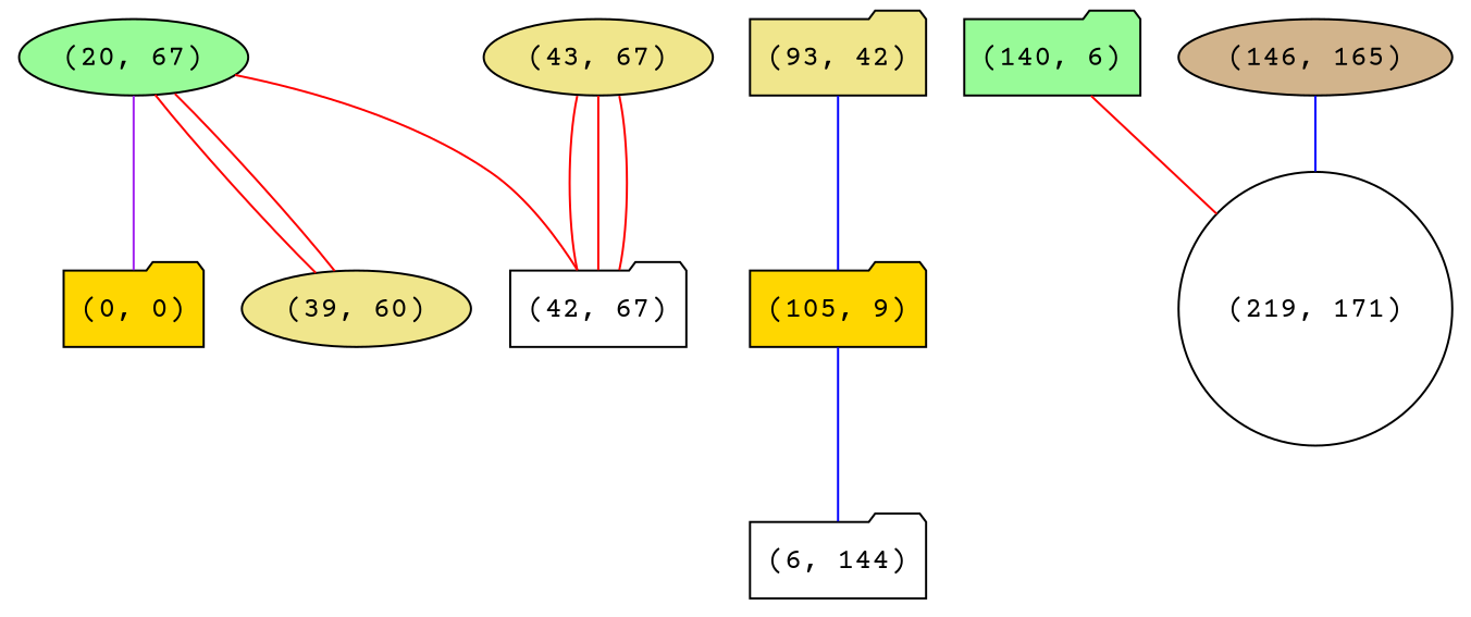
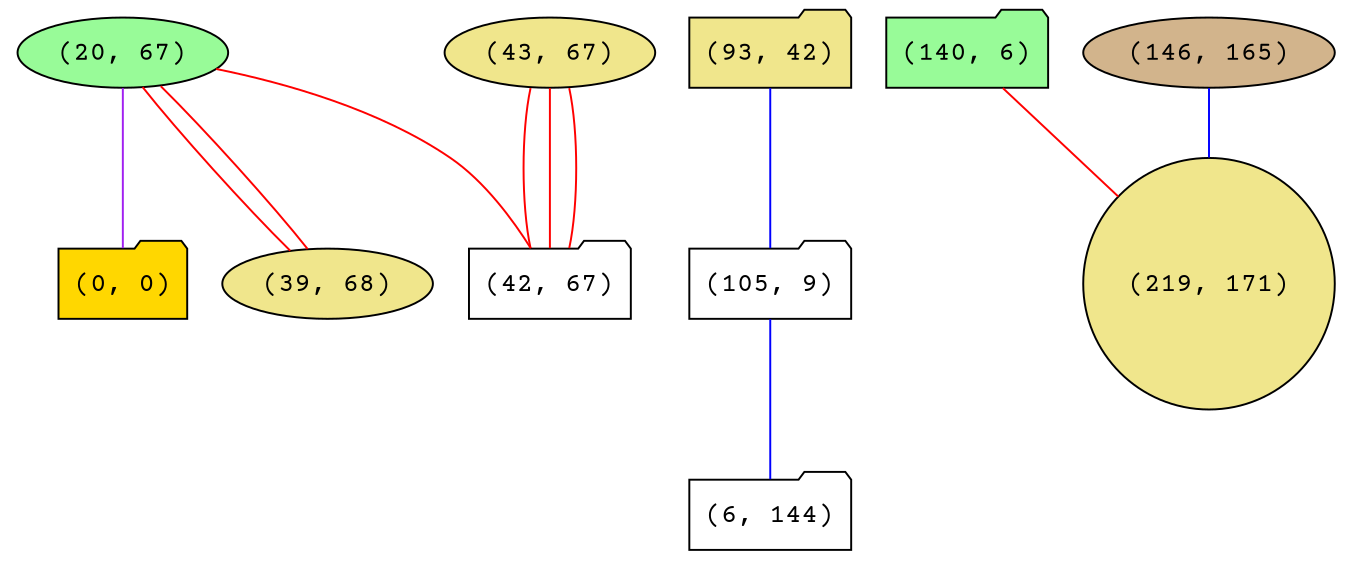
  graph {
    fontname="Courier Prime"
    node [fillcolor=khaki fontname="Courier Prime" shape=folder style=filled]
    edge [color=red fontname="Courier Prime" weight=1]
    n1 [fillcolor=palegreen label="(20, 67)" shape=ellipse]
    "(0, 0)" [fillcolor=gold]
-   "(39, 68)" [shape=ellipse label="(39, 60)"]
+   "(39, 68)" [shape=ellipse]
    "(42, 67)" [fillcolor=white]
    n5 [label="(93, 42)"]
-   "(105, 9)" [fillcolor=gold]
+   "(105, 9)" [fillcolor=white]
    "(6, 144)" [fillcolor=white]
    "(140, 6)" [fillcolor=palegreen]
-   "(219, 171)" [fillcolor=white shape=circle]
+   "(219, 171)" [shape=circle]
    "(146, 165)" [fillcolor=tan shape=ellipse]
    "(43, 67)" [shape=ellipse]
    n1 -- "(0, 0)" [color=purple weight=4]
    n1 -- "(39, 68)"
    n1 -- "(39, 68)"
    n1 -- "(42, 67)"
    n5 -- "(105, 9)" [color=blue weight=3]
    "(105, 9)" -- "(6, 144)" [color=blue weight=3]
    "(140, 6)" -- "(219, 171)"
    "(146, 165)" -- "(219, 171)" [color=blue weight=3]
    "(43, 67)" -- "(42, 67)"
    "(43, 67)" -- "(42, 67)"
    "(43, 67)" -- "(42, 67)"
  }
